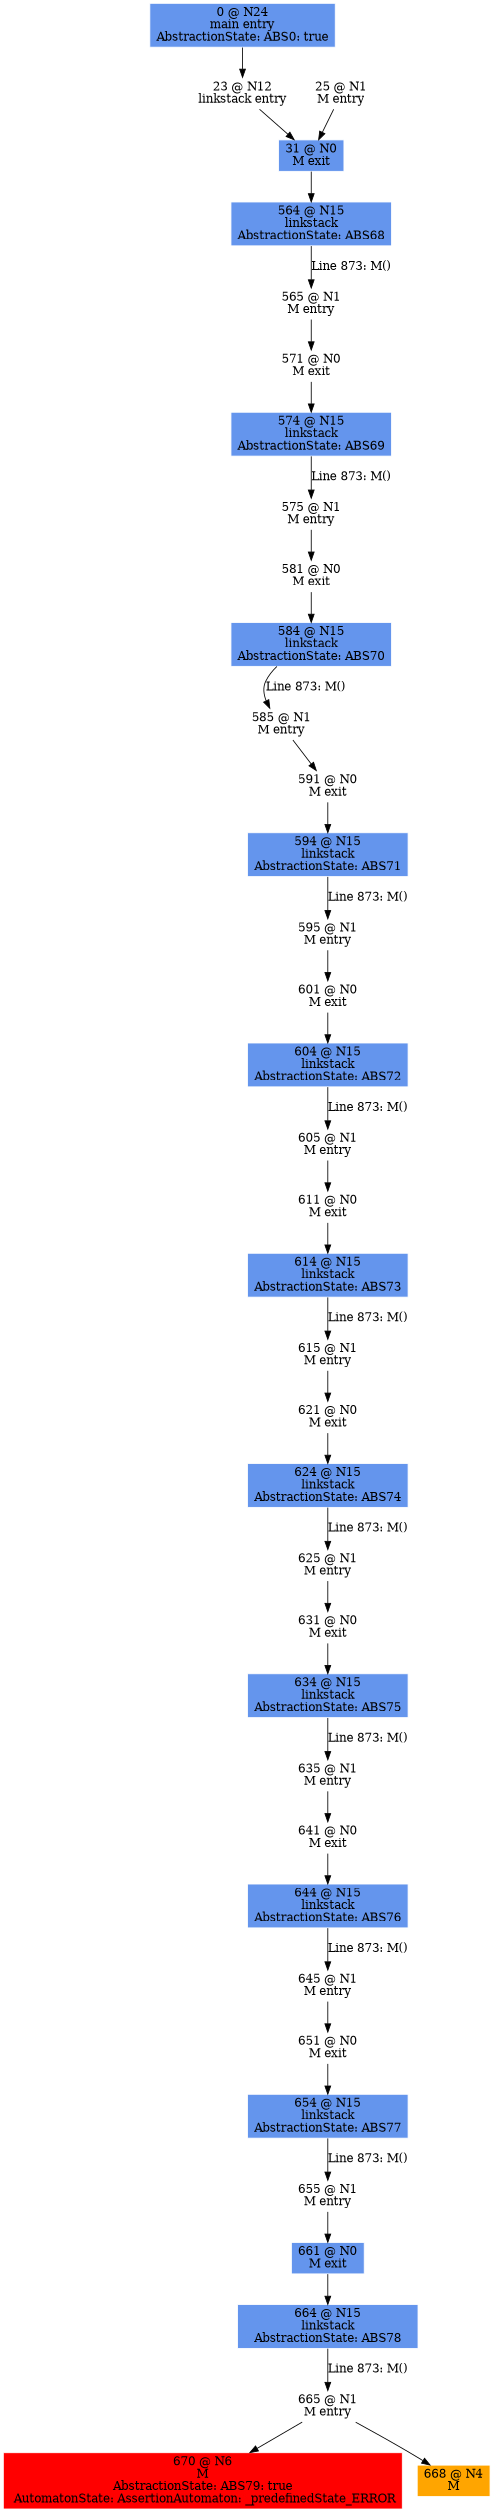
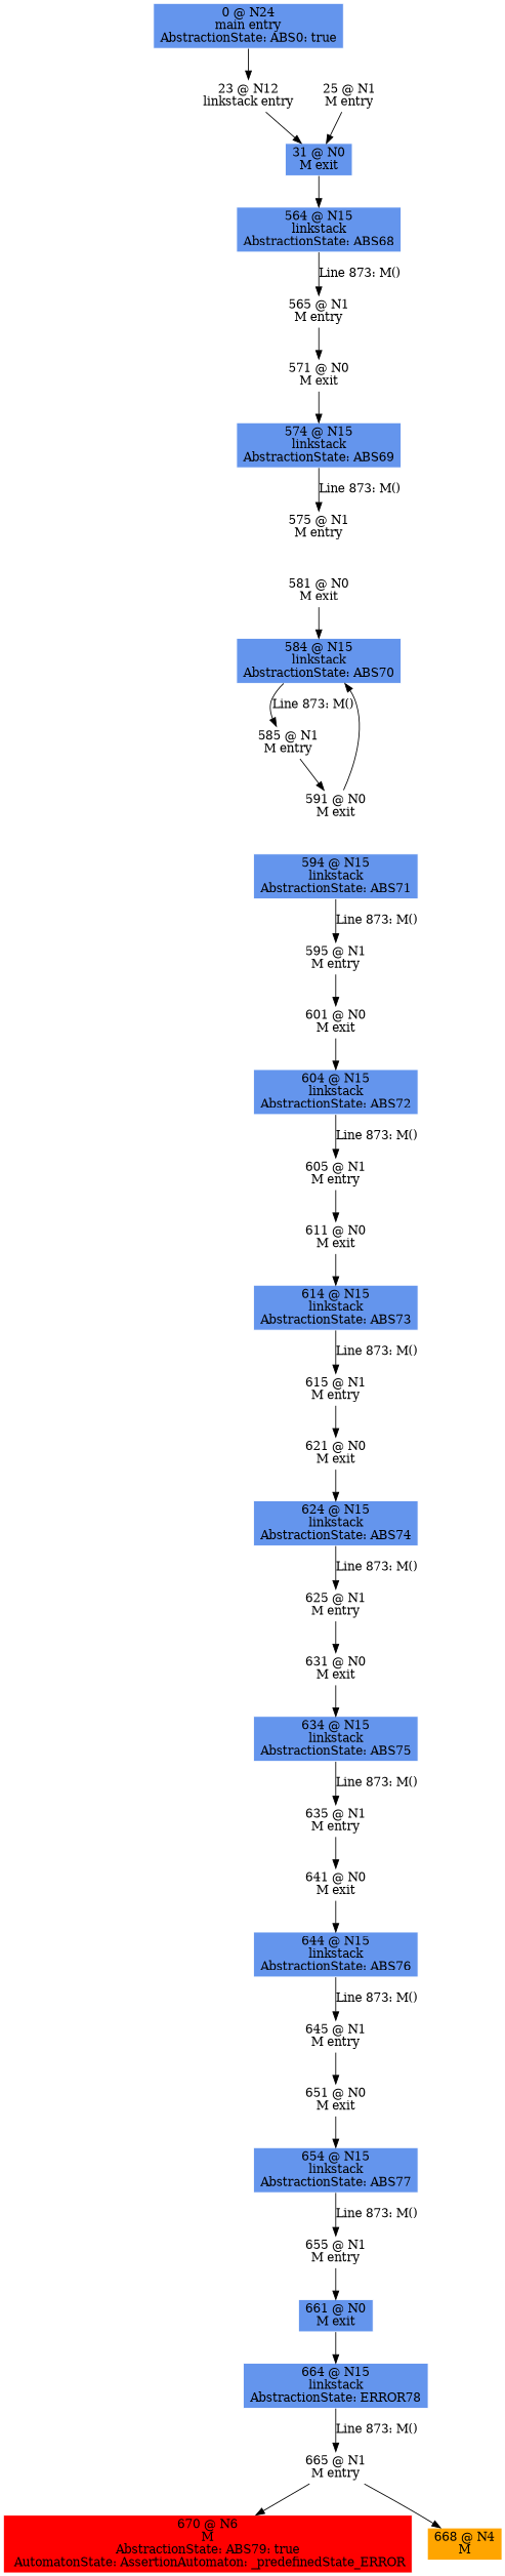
  digraph {
    node [color=white shape=box style=filled]
    n1 [fillcolor=cornflowerblue label="0 @ N24\nmain entry\nAbstractionState: ABS0: true\n"]
    n2 [label="23 @ N12\nlinkstack entry\n"]
    n3 [fillcolor=cornflowerblue label="31 @ N0\nM exit\n"]
    n4 [label="25 @ N1\nM entry\n"]
    n5 [fillcolor=cornflowerblue label="564 @ N15\nlinkstack\nAbstractionState: ABS68\n"]
    n6 [label="565 @ N1\nM entry\n"]
    n7 [label="571 @ N0\nM exit\n"]
    n8 [fillcolor=cornflowerblue label="574 @ N15\nlinkstack\nAbstractionState: ABS69\n"]
    n9 [label="575 @ N1\nM entry\n"]
    n10 [label="581 @ N0\nM exit\n"]
    n11 [fillcolor=cornflowerblue label="584 @ N15\nlinkstack\nAbstractionState: ABS70\n"]
    n12 [label="585 @ N1\nM entry\n"]
    n13 [label="591 @ N0\nM exit\n"]
    n14 [fillcolor=cornflowerblue label="594 @ N15\nlinkstack\nAbstractionState: ABS71\n"]
    n15 [label="595 @ N1\nM entry\n"]
    n16 [label="601 @ N0\nM exit\n"]
    n17 [fillcolor=cornflowerblue label="604 @ N15\nlinkstack\nAbstractionState: ABS72\n"]
    n18 [label="605 @ N1\nM entry\n"]
    n19 [label="611 @ N0\nM exit\n"]
    n20 [fillcolor=cornflowerblue label="614 @ N15\nlinkstack\nAbstractionState: ABS73\n"]
    n21 [label="615 @ N1\nM entry\n"]
    n22 [label="621 @ N0\nM exit\n"]
    n23 [fillcolor=cornflowerblue label="624 @ N15\nlinkstack\nAbstractionState: ABS74\n"]
    n24 [label="625 @ N1\nM entry\n"]
    n25 [label="631 @ N0\nM exit\n"]
    n26 [fillcolor=cornflowerblue label="634 @ N15\nlinkstack\nAbstractionState: ABS75\n"]
    n27 [label="635 @ N1\nM entry\n"]
    n28 [label="641 @ N0\nM exit\n"]
    n29 [fillcolor=cornflowerblue label="644 @ N15\nlinkstack\nAbstractionState: ABS76\n"]
    n30 [label="645 @ N1\nM entry\n"]
    n31 [label="651 @ N0\nM exit\n"]
    n32 [fillcolor=cornflowerblue label="654 @ N15\nlinkstack\nAbstractionState: ABS77\n"]
    n33 [label="655 @ N1\nM entry\n"]
    n34 [fillcolor=cornflowerblue label="661 @ N0\nM exit\n"]
-   n35 [fillcolor=cornflowerblue label="664 @ N15\nlinkstack\nAbstractionState: ABS78\n"]
+   n35 [fillcolor=cornflowerblue label="664 @ N15\nlinkstack\nAbstractionState: ERROR78\n"]
    n36 [label="665 @ N1\nM entry\n"]
    n37 [fillcolor=red label="670 @ N6\nM\nAbstractionState: ABS79: true\n AutomatonState: AssertionAutomaton: _predefinedState_ERROR\n"]
    n38 [fillcolor=orange label="668 @ N4\nM\n"]
    n1 -> n2
    n2 -> n3
    n3 -> n5
    n4 -> n3
    n5 -> n6 [label="Line 873: M()"]
    n6 -> n7
    n7 -> n8
    n8 -> n9 [label="Line 873: M()"]
-   n9 -> n10
    n10 -> n11
    n11 -> n12 [label="Line 873: M()"]
    n12 -> n13
-   n13 -> n14
+   n13 -> n11
    n14 -> n15 [label="Line 873: M()"]
    n15 -> n16
    n16 -> n17
    n17 -> n18 [label="Line 873: M()"]
    n18 -> n19
    n19 -> n20
    n20 -> n21 [label="Line 873: M()"]
    n21 -> n22
    n22 -> n23
    n23 -> n24 [label="Line 873: M()"]
    n24 -> n25
    n25 -> n26
    n26 -> n27 [label="Line 873: M()"]
    n27 -> n28
    n28 -> n29
    n29 -> n30 [label="Line 873: M()"]
    n30 -> n31
    n31 -> n32
    n32 -> n33 [label="Line 873: M()"]
    n33 -> n34
    n34 -> n35
    n35 -> n36 [label="Line 873: M()"]
    n36 -> n37
    n36 -> n38
  }
